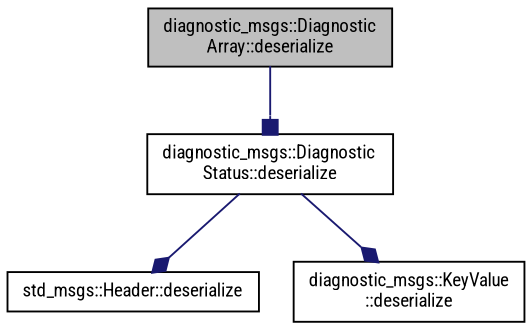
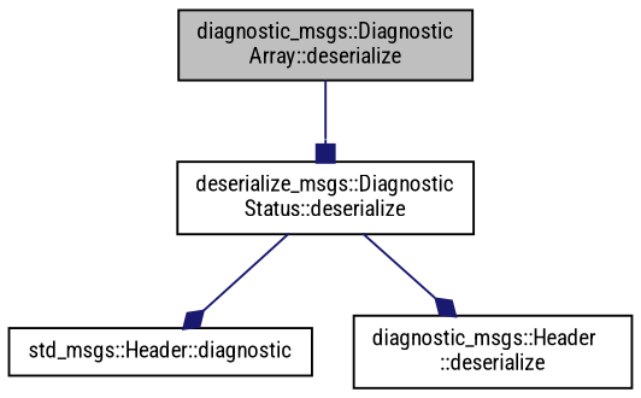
  digraph {
    fontname="Roboto Condensed"
    rankdir=TB
    node [color=black fillcolor=white fontname="Roboto Condensed" fontsize=10 shape=record style=filled]
    edge [arrowhead=diamond color=midnightblue fontname="Roboto Condensed" fontsize=10 labelfontname=Helvetica labelfontsize=10 style=solid]
    n1 [fillcolor=grey75 fontcolor=black height=0.2 label="diagnostic_msgs::Diagnostic\lArray::deserialize" width=0.4]
-   n2 [height=0.2 label="diagnostic_msgs::Diagnostic\lStatus::deserialize" width=0.4]
-   n3 [height=0.2 label="std_msgs::Header::deserialize" width=0.4]
-   n4 [height=0.2 label="diagnostic_msgs::KeyValue\l::deserialize" width=0.4]
+   n2 [height=0.2 label="deserialize_msgs::Diagnostic\lStatus::deserialize" width=0.4]
+   n3 [height=0.2 label="std_msgs::Header::diagnostic" width=0.4]
+   n4 [height=0.2 label="diagnostic_msgs::Header\l::deserialize" width=0.4]
    n1 -> n2 [arrowhead=box]
    n2 -> n3
    n2 -> n4
  }
